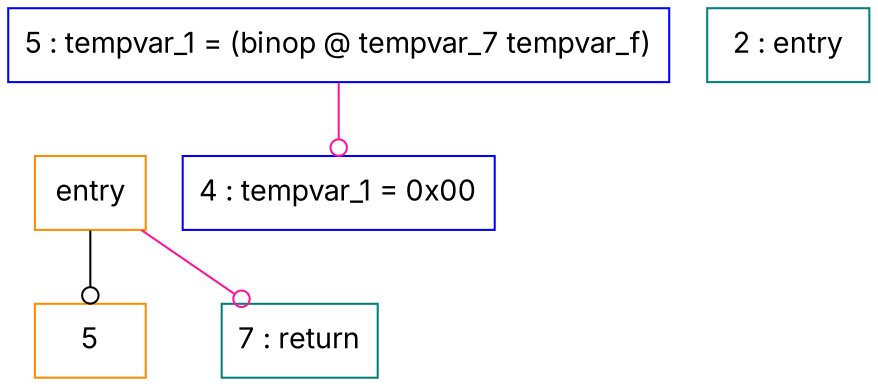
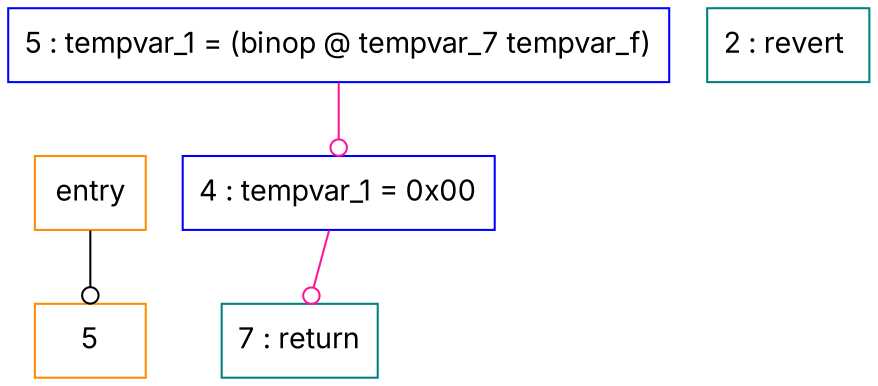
  digraph {
    fontname=Inter
    node [color=darkorange fontname=Inter shape=box]
    edge [arrowhead=odot color=deeppink fontname=Inter]
    entry
    5
    "4 : tempvar_1 = 0x00" [color=blue]
    n4 [color=teal label="7 : return"]
-   "2 : revert " [color=teal label="2 : entry"]
+   "2 : revert " [color=teal]
    "5 : tempvar_1 = (binop @ tempvar_7 tempvar_f)" [color=blue]
    entry -> 5 [color=black]
-   entry -> n4
+   "4 : tempvar_1 = 0x00" -> n4
    "5 : tempvar_1 = (binop @ tempvar_7 tempvar_f)" -> "4 : tempvar_1 = 0x00"
  }
